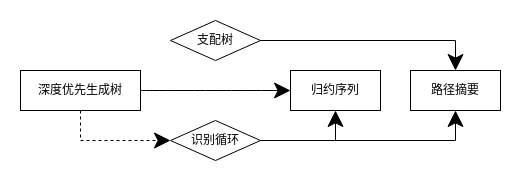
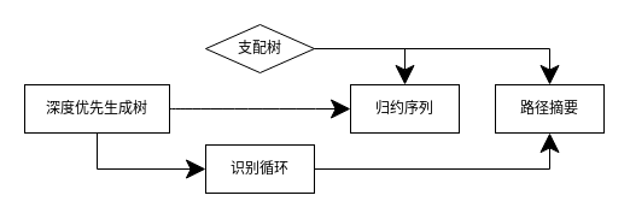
  <mxCell id="0" />
  <mxCell id="1" parent="0" />
  <mxCell id="2" style="edgeStyle=none;curved=1;rounded=0;orthogonalLoop=1;jettySize=auto;html=1;entryX=0;entryY=0.5;entryDx=0;entryDy=0;endArrow=classic;startSize=14;endSize=14;sourcePerimeterSpacing=8;targetPerimeterSpacing=8;exitX=1;exitY=0.5;exitDx=0;exitDy=0;endFill=1;" edge="1" parent="1" source="4" target="11"><mxGeometry relative="1" as="geometry" /></mxCell>
- <mxCell id="3" style="edgeStyle=orthogonalEdgeStyle;rounded=0;orthogonalLoop=1;jettySize=auto;html=1;exitX=0.5;exitY=1;exitDx=0;exitDy=0;entryX=0;entryY=0.5;entryDx=0;entryDy=0;endArrow=classic;startSize=14;endSize=14;sourcePerimeterSpacing=8;targetPerimeterSpacing=8;endFill=1;dashed=1;" edge="1" parent="1" source="4" target="10"><mxGeometry relative="1" as="geometry" /></mxCell>
+ <mxCell id="3" style="edgeStyle=orthogonalEdgeStyle;rounded=0;orthogonalLoop=1;jettySize=auto;html=1;exitX=0.5;exitY=1;exitDx=0;exitDy=0;entryX=0;entryY=0.5;entryDx=0;entryDy=0;endArrow=classic;startSize=14;endSize=14;sourcePerimeterSpacing=8;targetPerimeterSpacing=8;endFill=1;" edge="1" parent="1" source="4" target="10"><mxGeometry relative="1" as="geometry" /></mxCell>
  <mxCell id="4" value="深度优先生成树" style="rounded=0;whiteSpace=wrap;html=1;hachureGap=4;pointerEvents=0;" vertex="1" parent="1"><mxGeometry x="20" y="70" width="120" height="40" as="geometry" /></mxCell>
  <mxCell id="5" style="edgeStyle=orthogonalEdgeStyle;rounded=0;orthogonalLoop=1;jettySize=auto;html=1;entryX=0.5;entryY=0;entryDx=0;entryDy=0;endArrow=classic;startSize=14;endSize=14;sourcePerimeterSpacing=8;targetPerimeterSpacing=8;exitX=1;exitY=0.5;exitDx=0;exitDy=0;endFill=1;" edge="1" parent="1" source="7" target="12"><mxGeometry relative="1" as="geometry" /></mxCell>
+ <mxCell id="6" style="edgeStyle=orthogonalEdgeStyle;rounded=0;orthogonalLoop=1;jettySize=auto;html=1;entryX=0.5;entryY=0;entryDx=0;entryDy=0;endArrow=classic;startSize=14;endSize=14;sourcePerimeterSpacing=8;targetPerimeterSpacing=8;exitX=1;exitY=0.5;exitDx=0;exitDy=0;endFill=1;" edge="1" parent="1" source="7" target="11"><mxGeometry relative="1" as="geometry" /></mxCell>
  <mxCell id="7" value="支配树" style="rhombus;whiteSpace=wrap;html=1;hachureGap=4;pointerEvents=0;" vertex="1" parent="1"><mxGeometry x="170" y="20" width="90" height="40" as="geometry" /></mxCell>
  <mxCell id="8" style="edgeStyle=orthogonalEdgeStyle;rounded=0;orthogonalLoop=1;jettySize=auto;html=1;entryX=0.5;entryY=1;entryDx=0;entryDy=0;endArrow=classic;startSize=14;endSize=14;sourcePerimeterSpacing=8;targetPerimeterSpacing=8;exitX=1;exitY=0.5;exitDx=0;exitDy=0;endFill=1;" edge="1" parent="1" source="10" target="12"><mxGeometry relative="1" as="geometry"><mxPoint x="270" y="140" as="sourcePoint" /></mxGeometry></mxCell>
- <mxCell id="9" style="edgeStyle=orthogonalEdgeStyle;rounded=0;orthogonalLoop=1;jettySize=auto;html=1;exitX=1;exitY=0.5;exitDx=0;exitDy=0;entryX=0.5;entryY=1;entryDx=0;entryDy=0;endArrow=classic;startSize=14;endSize=14;sourcePerimeterSpacing=8;targetPerimeterSpacing=8;endFill=1;" edge="1" parent="1" source="10" target="11"><mxGeometry relative="1" as="geometry" /></mxCell>
- <mxCell id="10" value="识别循环" style="rhombus;whiteSpace=wrap;html=1;hachureGap=4;pointerEvents=0;" vertex="1" parent="1"><mxGeometry x="170" y="120" width="90" height="40" as="geometry" /></mxCell>
+ <mxCell id="10" value="识别循环" style="rounded=0;whiteSpace=wrap;html=1;hachureGap=4;pointerEvents=0;" vertex="1" parent="1"><mxGeometry x="170" y="120" width="90" height="40" as="geometry" /></mxCell>
  <mxCell id="11" value="归约序列" style="rounded=0;whiteSpace=wrap;html=1;hachureGap=4;pointerEvents=0;" vertex="1" parent="1"><mxGeometry x="290" y="70" width="90" height="40" as="geometry" /></mxCell>
  <mxCell id="12" value="路径摘要" style="rounded=0;whiteSpace=wrap;html=1;hachureGap=4;pointerEvents=0;" vertex="1" parent="1"><mxGeometry x="410" y="70" width="90" height="40" as="geometry" /></mxCell>
